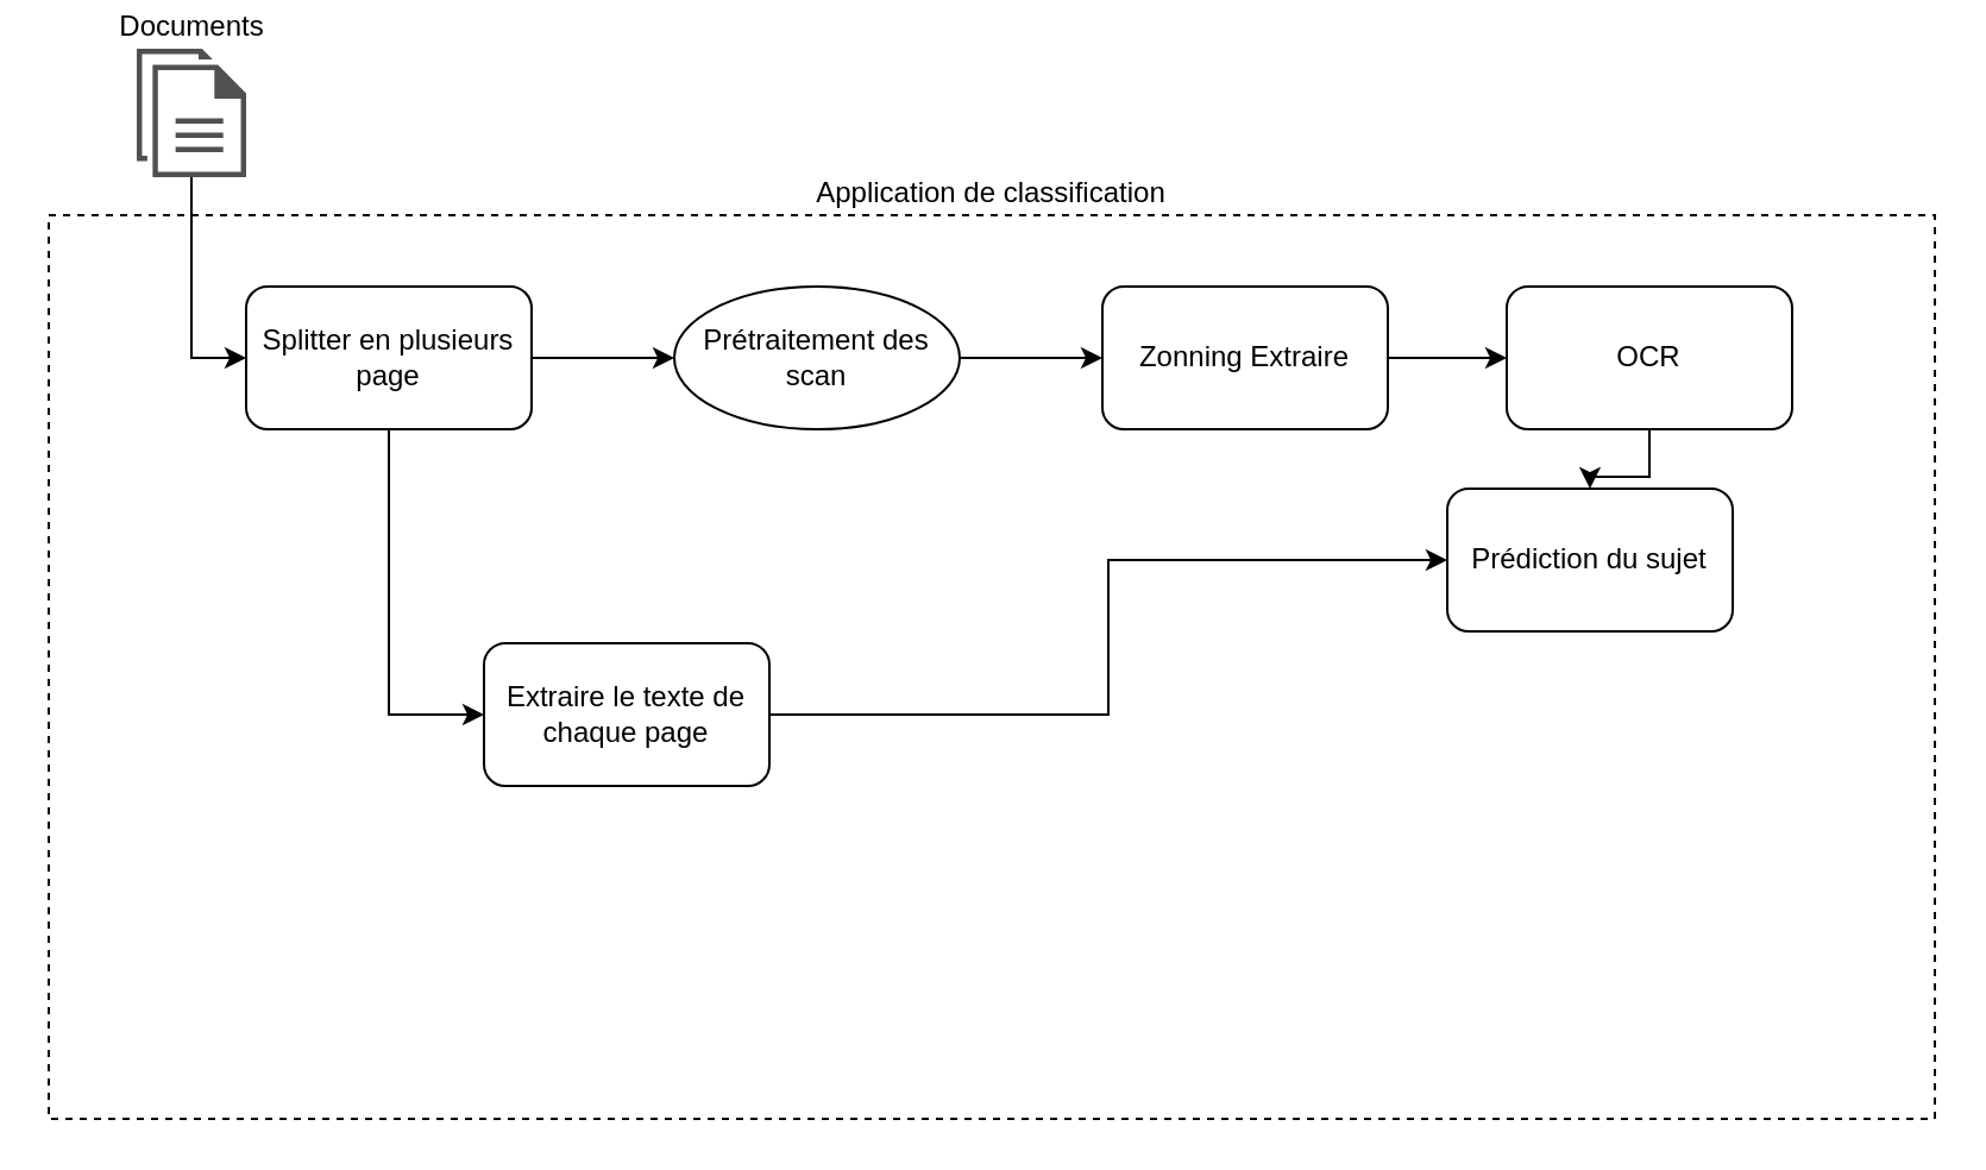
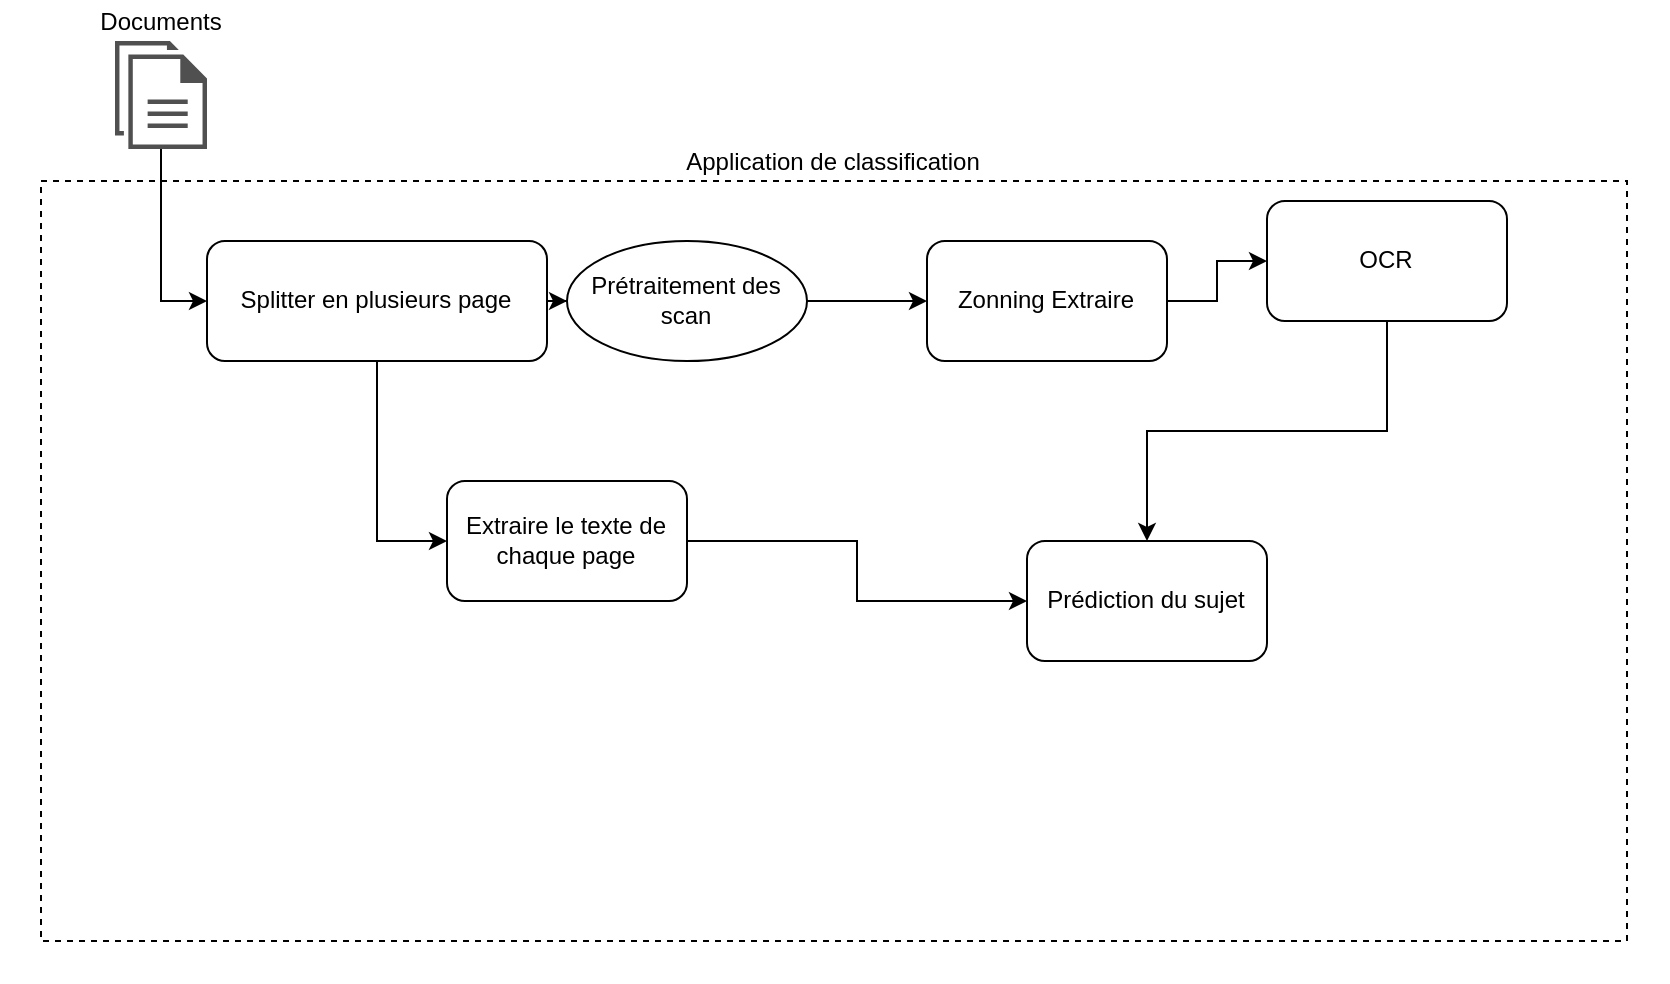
  <mxCell id="0" />
  <mxCell id="1" parent="0" />
  <mxCell id="2" style="edgeStyle=orthogonalEdgeStyle;rounded=0;orthogonalLoop=1;jettySize=auto;html=1;entryX=0;entryY=0.5;entryDx=0;entryDy=0;" edge="1" parent="1" source="5" target="6"><mxGeometry relative="1" as="geometry"><mxPoint x="163" y="310" as="targetPoint" /></mxGeometry></mxCell>
  <mxCell id="3" style="edgeStyle=orthogonalEdgeStyle;rounded=0;orthogonalLoop=1;jettySize=auto;html=1;exitX=1;exitY=0.5;exitDx=0;exitDy=0;" edge="1" parent="1" source="5" target="8"><mxGeometry relative="1" as="geometry" /></mxCell>
  <mxCell id="4" style="edgeStyle=orthogonalEdgeStyle;rounded=0;orthogonalLoop=1;jettySize=auto;html=1;entryX=0;entryY=0.5;entryDx=0;entryDy=0;" edge="1" parent="1" source="6" target="16"><mxGeometry relative="1" as="geometry" /></mxCell>
- <mxCell id="5" value="Splitter en plusieurs page" style="rounded=1;whiteSpace=wrap;html=1;" vertex="1" parent="1"><mxGeometry x="103" y="120" width="120" height="60" as="geometry" /></mxCell>
- <mxCell id="6" value="Extraire le texte de chaque page" style="rounded=1;whiteSpace=wrap;html=1;" vertex="1" parent="1"><mxGeometry x="203" y="270" width="120" height="60" as="geometry" /></mxCell>
+ <mxCell id="5" value="Splitter en plusieurs page" style="rounded=1;whiteSpace=wrap;html=1;" vertex="1" parent="1"><mxGeometry x="103" y="120" width="170" height="60" as="geometry" /></mxCell>
+ <mxCell id="6" value="Extraire le texte de chaque page" style="rounded=1;whiteSpace=wrap;html=1;" vertex="1" parent="1"><mxGeometry x="223" y="240" width="120" height="60" as="geometry" /></mxCell>
  <mxCell id="7" style="edgeStyle=orthogonalEdgeStyle;rounded=0;orthogonalLoop=1;jettySize=auto;html=1;" edge="1" parent="1" source="8" target="10"><mxGeometry relative="1" as="geometry" /></mxCell>
  <mxCell id="8" value="Prétraitement des scan" style="ellipse;whiteSpace=wrap;html=1;" vertex="1" parent="1"><mxGeometry x="283" y="120" width="120" height="60" as="geometry" /></mxCell>
  <mxCell id="9" style="edgeStyle=orthogonalEdgeStyle;rounded=0;orthogonalLoop=1;jettySize=auto;html=1;exitX=1;exitY=0.5;exitDx=0;exitDy=0;" edge="1" parent="1" source="10" target="14"><mxGeometry relative="1" as="geometry" /></mxCell>
  <mxCell id="10" value="Zonning Extraire" style="rounded=1;whiteSpace=wrap;html=1;" vertex="1" parent="1"><mxGeometry x="463" y="120" width="120" height="60" as="geometry" /></mxCell>
  <mxCell id="11" style="edgeStyle=orthogonalEdgeStyle;rounded=0;orthogonalLoop=1;jettySize=auto;html=1;entryX=0;entryY=0.5;entryDx=0;entryDy=0;" edge="1" parent="1" source="12" target="5"><mxGeometry relative="1" as="geometry" /></mxCell>
  <mxCell id="12" value="Documents" style="sketch=0;pointerEvents=1;shadow=0;dashed=0;html=1;strokeColor=none;fillColor=#505050;labelPosition=center;verticalLabelPosition=top;verticalAlign=bottom;outlineConnect=0;align=center;shape=mxgraph.office.concepts.documents;horizontal=1;" vertex="1" parent="1"><mxGeometry x="57" y="20" width="46" height="54" as="geometry" /></mxCell>
  <mxCell id="13" style="edgeStyle=orthogonalEdgeStyle;rounded=0;orthogonalLoop=1;jettySize=auto;html=1;entryX=0.5;entryY=0;entryDx=0;entryDy=0;" edge="1" parent="1" source="14" target="16"><mxGeometry relative="1" as="geometry" /></mxCell>
- <mxCell id="14" value="OCR" style="rounded=1;whiteSpace=wrap;html=1;" vertex="1" parent="1"><mxGeometry x="633" y="120" width="120" height="60" as="geometry" /></mxCell>
+ <mxCell id="14" value="OCR" style="rounded=1;whiteSpace=wrap;html=1;" vertex="1" parent="1"><mxGeometry x="633" y="100" width="120" height="60" as="geometry" /></mxCell>
  <mxCell id="15" value="Application de classification" style="rounded=0;whiteSpace=wrap;html=1;fillColor=none;dashed=1;labelPosition=center;verticalLabelPosition=top;align=center;verticalAlign=bottom;" vertex="1" parent="1"><mxGeometry x="20" y="90" width="793" height="380" as="geometry" /></mxCell>
- <mxCell id="16" value="Prédiction du sujet" style="rounded=1;whiteSpace=wrap;html=1;" vertex="1" parent="1"><mxGeometry x="608" y="205" width="120" height="60" as="geometry" /></mxCell>
+ <mxCell id="16" value="Prédiction du sujet" style="rounded=1;whiteSpace=wrap;html=1;" vertex="1" parent="1"><mxGeometry x="513" y="270" width="120" height="60" as="geometry" /></mxCell>
